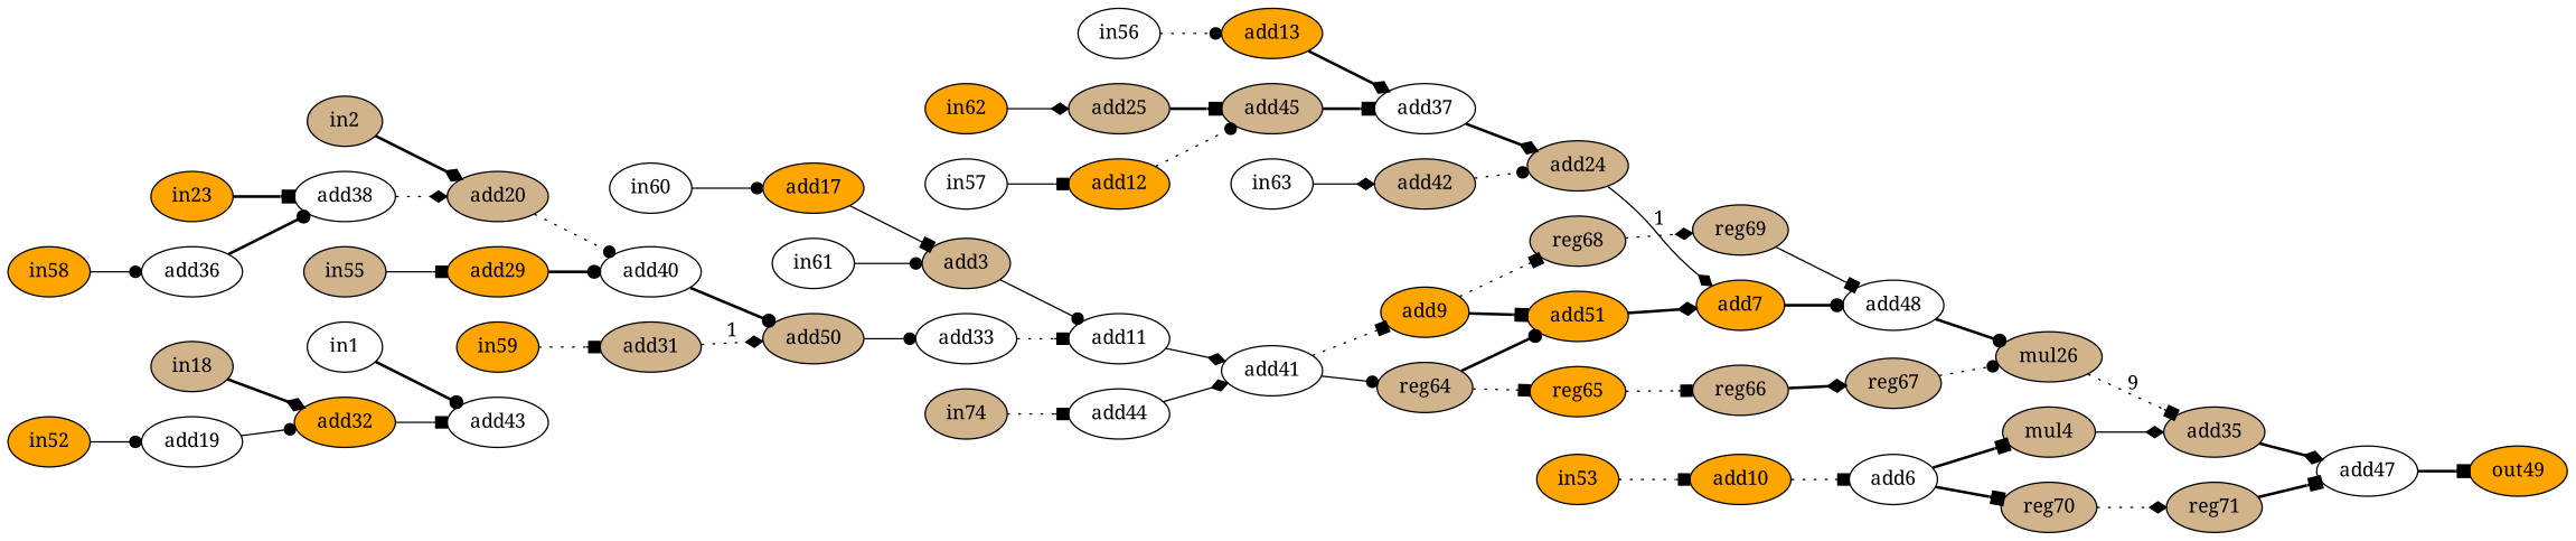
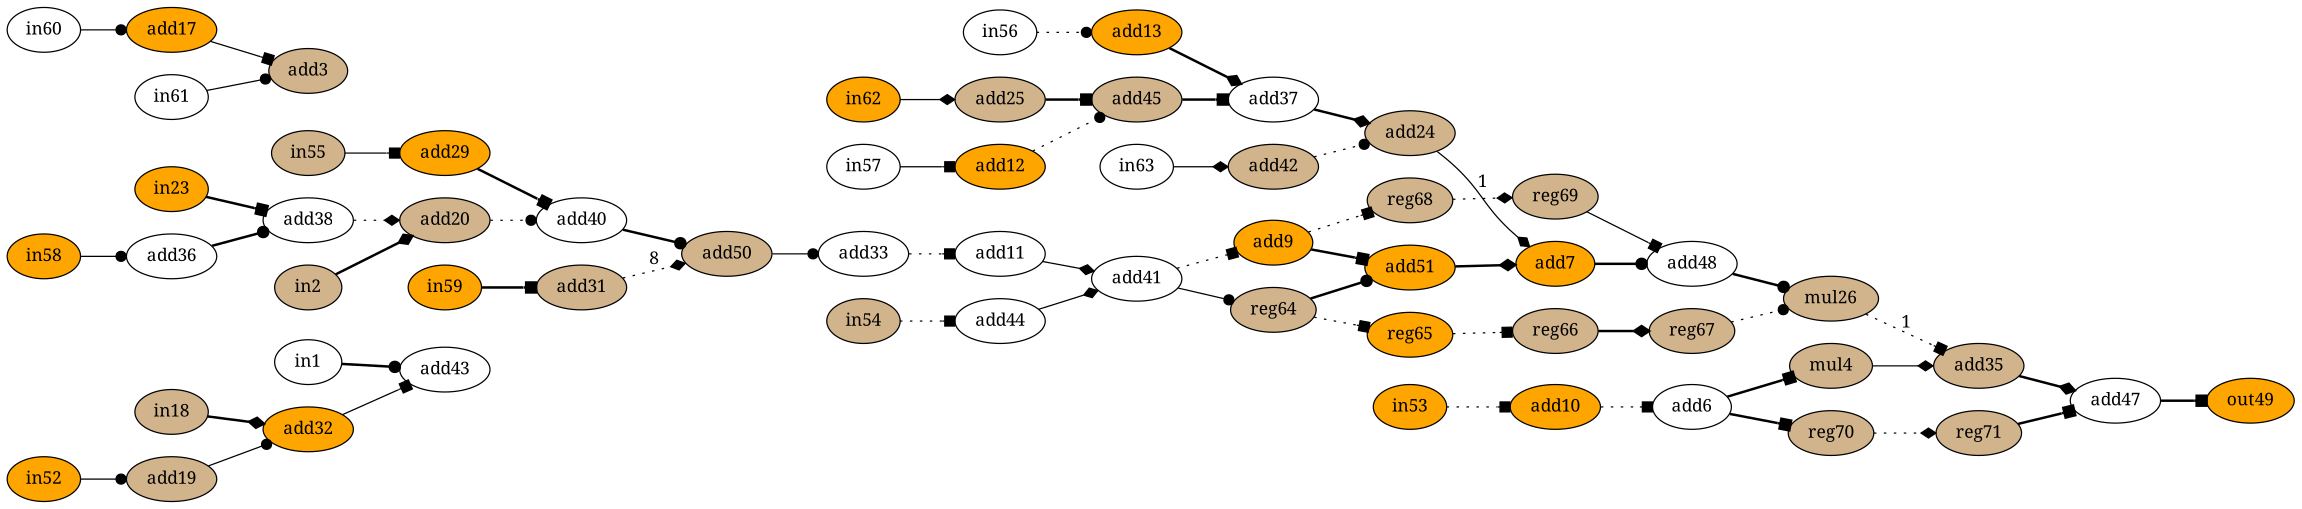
  strict digraph {
    fontname="Noto Serif"
    rankdir=LR
    node [alap=10 asap=0 fillcolor=tan fontname="Noto Serif" op=add style=filled]
    edge [arrowhead=box fontname="Noto Serif" port=0 style=bold w=0]
    n1 [fillcolor=white label=in1 op=in]
    n2 [alap=11 asap=3 fillcolor=white label=add43]
    n3 [alap=2 label=in2 op=in]
    n4 [alap=3 asap=3 label=add20]
    n5 [alap=4 asap=4 fillcolor=white label=add40]
    n6 [alap=6 asap=1 label=add3 op=addi value=2]
    n7 [alap=7 asap=7 fillcolor=white label=add11]
    n8 [alap=8 asap=8 fillcolor=white label=add41]
    n9 [alap=13 asap=5 label=mul4 op=muli value=2]
    n10 [alap=14 asap=14 label=add35]
    n11 [alap=15 asap=15 fillcolor=white label=add47]
    n12 [alap=12 asap=4 fillcolor=white label=add6]
    n13 [alap=13 asap=5 label=reg70 op=reg]
    n14 [alap=14 asap=6 label=reg71 op=reg]
    n15 [alap=11 asap=11 fillcolor=orange label=add7]
    n16 [alap=12 asap=12 fillcolor=white label=add48]
    n17 [alap=13 asap=13 label=mul26 op=mul]
    n18 [alap=9 asap=9 fillcolor=orange label=add9 op=addi value=2]
    n19 [asap=10 fillcolor=orange label=add51]
    n20 [asap=10 label=reg68 op=reg]
    n21 [alap=11 asap=11 label=reg69 op=reg]
    n22 [alap=11 asap=1 fillcolor=orange label=add10 op=addi value=2]
    n23 [alap=9 asap=9 label=reg64 op=reg]
    n24 [alap=7 asap=1 fillcolor=orange label=add12 op=addi value=2]
    n25 [alap=8 asap=2 label=add45]
    n26 [alap=9 asap=3 fillcolor=white label=add37]
    n27 [alap=8 asap=1 fillcolor=orange label=add13 op=addi value=2]
    n28 [asap=4 label=add24]
    n29 [alap=5 asap=1 fillcolor=orange label=add17 op=addi value=2]
    n30 [alap=6 asap=6 fillcolor=white label=add33]
    n31 [alap=9 label=in18 op=in]
    n32 [asap=2 fillcolor=orange label=add32]
-   n33 [alap=9 asap=1 fillcolor=white label=add19 op=addi value=2]
+   n33 [alap=9 asap=1 label=add19 op=addi value=2]
    n34 [alap=5 asap=5 label=add50]
    n35 [alap=1 fillcolor=orange label=in23 op=in]
    n36 [alap=2 asap=2 fillcolor=white label=add38]
    n37 [alap=7 asap=1 label=add25 op=addi value=2]
    n38 [alap=3 asap=1 fillcolor=orange label=add29 op=addi value=2]
    n39 [alap=4 asap=1 label=add31 op=addi value=2]
    n40 [alap=16 asap=16 fillcolor=orange label=out49 op=out]
    n41 [alap=1 asap=1 fillcolor=white label=add36 op=addi value=2]
    n42 [asap=10 fillcolor=orange label=reg65 op=reg]
    n43 [alap=9 asap=1 label=add42 op=addi value=2]
    n44 [alap=7 asap=1 fillcolor=white label=add44 op=addi value=2]
    n45 [alap=8 fillcolor=orange label=in52 op=in]
    n46 [fillcolor=orange label=in53 op=in]
-   n47 [alap=6 label=in74 op=in]
+   n47 [alap=6 label=in54 op=in]
    n48 [alap=2 label=in55 op=in]
    n49 [alap=7 fillcolor=white label=in56 op=in]
    n50 [alap=6 fillcolor=white label=in57 op=in]
    n51 [alap=0 fillcolor=orange label=in58 op=in]
    n52 [alap=3 fillcolor=orange label=in59 op=in]
    n53 [alap=4 fillcolor=white label=in60 op=in]
    n54 [alap=5 fillcolor=white label=in61 op=in]
    n55 [alap=6 fillcolor=orange label=in62 op=in]
    n56 [alap=8 fillcolor=white label=in63 op=in]
    n57 [alap=11 asap=11 label=reg66 op=reg]
    n58 [alap=12 asap=12 label=reg67 op=reg]
    n1 -> n2 [arrowhead=dot]
    n3 -> n4 [arrowhead=diamond]
    n4 -> n5 [arrowhead=dot style=dotted]
    n5 -> n34 [arrowhead=dot port=1]
-   n6 -> n7 [arrowhead=dot style=solid]
    n7 -> n8 [arrowhead=diamond style=solid]
    n8 -> n18 [style=dotted]
    n8 -> n23 [arrowhead=dot style=solid]
    n9 -> n10 [arrowhead=diamond style=solid]
    n10 -> n11 [arrowhead=diamond]
    n11 -> n40
    n12 -> n9
    n12 -> n13
    n13 -> n14 [arrowhead=diamond style=dotted]
    n14 -> n11 [port=1]
    n15 -> n16 [arrowhead=dot]
    n16 -> n17 [arrowhead=dot]
-   n17 -> n10 [label=9 port=1 style=dotted w=1]
+   n17 -> n10 [label=1 port=1 style=dotted w=1]
    n18 -> n19
    n18 -> n20 [style=dotted]
    n19 -> n15 [arrowhead=diamond port=1]
    n20 -> n21 [arrowhead=diamond style=dotted]
    n21 -> n16 [port=1 style=solid]
    n22 -> n12 [style=dotted]
    n23 -> n19 [arrowhead=dot port=1]
    n23 -> n42 [style=dotted]
    n24 -> n25 [arrowhead=dot style=dotted]
    n25 -> n26 [port=1]
    n26 -> n28 [arrowhead=diamond]
    n27 -> n26 [arrowhead=diamond]
    n28 -> n15 [arrowhead=diamond label=1 style=solid w=1]
    n29 -> n6 [style=solid]
    n30 -> n7 [port=1 style=dotted]
    n31 -> n32 [arrowhead=diamond]
    n32 -> n2 [port=1 style=solid]
    n33 -> n32 [arrowhead=dot port=1 style=solid]
    n34 -> n30 [arrowhead=dot port=1 style=solid]
    n35 -> n36
    n36 -> n4 [arrowhead=diamond port=1 style=dotted]
    n37 -> n25 [port=1]
-   n38 -> n5 [arrowhead=dot port=1]
-   n39 -> n34 [arrowhead=diamond label=1 style=dotted w=1]
+   n38 -> n5 [port=1]
+   n39 -> n34 [arrowhead=diamond label=8 style=dotted w=1]
    n41 -> n36 [arrowhead=dot port=1]
    n42 -> n57 [style=dotted]
    n43 -> n28 [arrowhead=dot port=1 style=dotted]
    n44 -> n8 [arrowhead=diamond port=1 style=solid]
    n45 -> n33 [arrowhead=dot style=solid]
    n46 -> n22 [style=dotted]
    n47 -> n44 [style=dotted]
    n48 -> n38 [style=solid]
    n49 -> n27 [arrowhead=dot style=dotted]
    n50 -> n24 [style=solid]
    n51 -> n41 [arrowhead=dot style=solid]
-   n52 -> n39 [style=dotted]
+   n52 -> n39
    n53 -> n29 [arrowhead=dot style=solid]
    n54 -> n6 [arrowhead=dot style=solid]
    n55 -> n37 [arrowhead=diamond style=solid]
    n56 -> n43 [arrowhead=diamond style=solid]
    n57 -> n58 [arrowhead=diamond]
    n58 -> n17 [arrowhead=dot port=1 style=dotted]
  }
